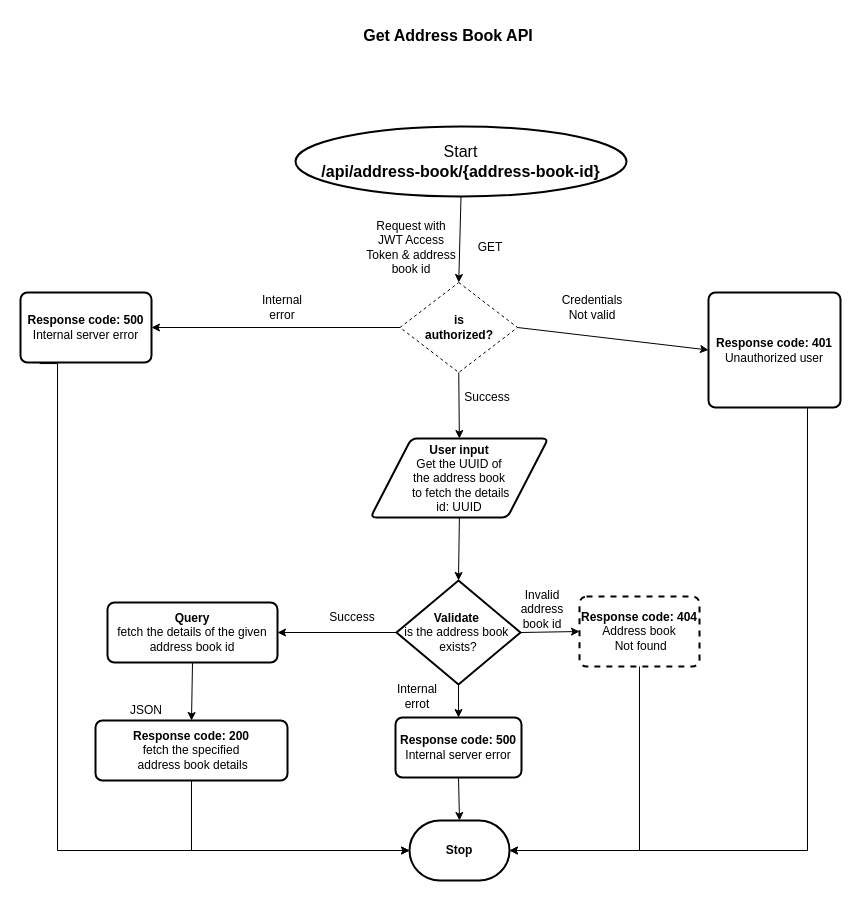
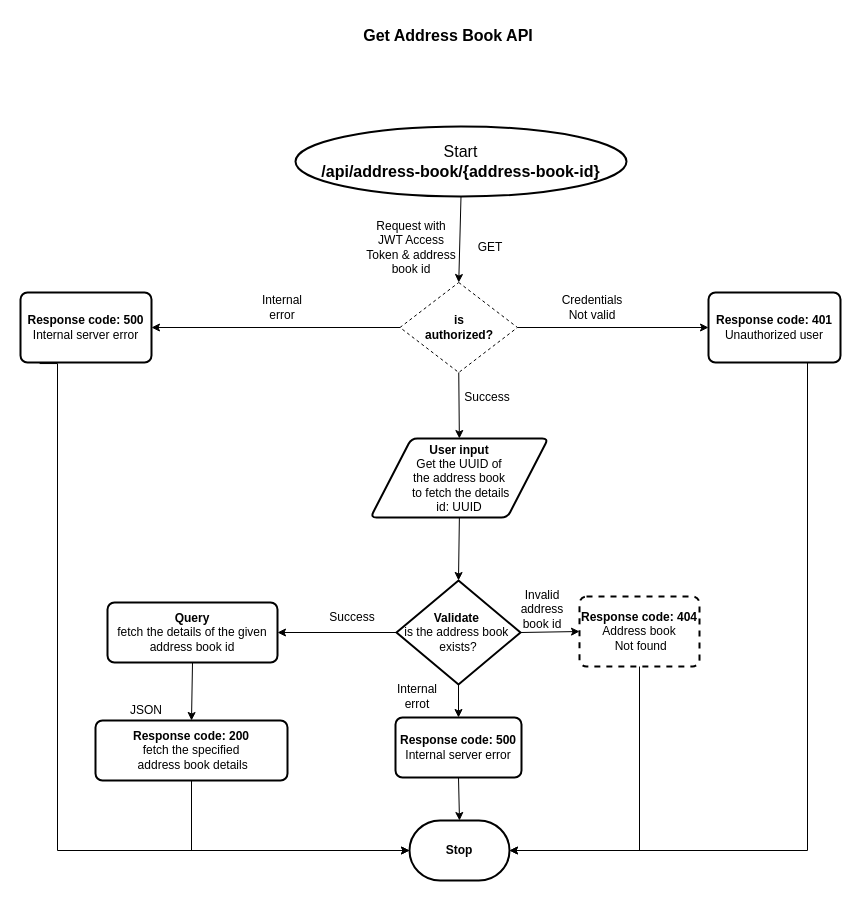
  <mxCell id="0" />
  <mxCell id="1" parent="0" />
  <mxCell id="2" value="Start&lt;br&gt;&lt;b&gt;/api/address-book/{address-book-id}&lt;/b&gt;" style="strokeWidth=2;html=1;shape=mxgraph.flowchart.start_2;whiteSpace=wrap;fontSize=16;" parent="1" vertex="1"><mxGeometry x="295" y="126" width="331" height="70" as="geometry" /></mxCell>
  <mxCell id="3" value="&lt;b&gt;Get Address Book API&lt;/b&gt;" style="text;html=1;strokeColor=none;fillColor=none;align=center;verticalAlign=middle;whiteSpace=wrap;rounded=0;fontSize=16;" parent="1" vertex="1"><mxGeometry x="358" y="20" width="180" height="30" as="geometry" /></mxCell>
  <mxCell id="4" value="&lt;b&gt;is&lt;br&gt;authorized?&lt;/b&gt;" style="rhombus;whiteSpace=wrap;html=1;dashed=1;" vertex="1" parent="1"><mxGeometry x="399.5" y="282" width="117.5" height="90" as="geometry" /></mxCell>
  <mxCell id="5" value="&lt;b&gt;User input&lt;br&gt;&lt;/b&gt;Get the UUID of &lt;br&gt;the address book&lt;br&gt;&amp;nbsp;to fetch the details&lt;br&gt;id: UUID" style="shape=parallelogram;html=1;strokeWidth=2;perimeter=parallelogramPerimeter;whiteSpace=wrap;rounded=1;arcSize=12;size=0.23;" vertex="1" parent="1"><mxGeometry x="370" y="438" width="177.75" height="79" as="geometry" /></mxCell>
- <mxCell id="6" value="&lt;b&gt;Response code: 401&lt;/b&gt;&lt;br&gt;Unauthorized user" style="rounded=1;whiteSpace=wrap;html=1;absoluteArcSize=1;arcSize=14;strokeWidth=2;" vertex="1" parent="1"><mxGeometry x="708" y="292" width="132" height="115" as="geometry" /></mxCell>
+ <mxCell id="6" value="&lt;b&gt;Response code: 401&lt;/b&gt;&lt;br&gt;Unauthorized user" style="rounded=1;whiteSpace=wrap;html=1;absoluteArcSize=1;arcSize=14;strokeWidth=2;" vertex="1" parent="1"><mxGeometry x="708" y="292" width="132" height="70" as="geometry" /></mxCell>
  <mxCell id="7" value="&lt;b&gt;Validate&lt;/b&gt;&amp;nbsp;&lt;br&gt;is the address book&amp;nbsp;&lt;br&gt;exists?" style="strokeWidth=2;html=1;shape=mxgraph.flowchart.decision;whiteSpace=wrap;" vertex="1" parent="1"><mxGeometry x="396" y="580" width="124" height="104" as="geometry" /></mxCell>
  <mxCell id="8" value="&lt;b&gt;Response code: 404&lt;/b&gt;&lt;br&gt;Address book&lt;br&gt;&amp;nbsp;Not found" style="rounded=1;whiteSpace=wrap;html=1;absoluteArcSize=1;arcSize=14;strokeWidth=2;dashed=1;" vertex="1" parent="1"><mxGeometry x="579" y="596" width="120" height="70" as="geometry" /></mxCell>
  <mxCell id="9" value="&lt;b&gt;Query&lt;/b&gt;&lt;br&gt;fetch the details of the given address book id" style="rounded=1;whiteSpace=wrap;html=1;absoluteArcSize=1;arcSize=14;strokeWidth=2;" vertex="1" parent="1"><mxGeometry x="107" y="602" width="170" height="60" as="geometry" /></mxCell>
  <mxCell id="10" value="&lt;span&gt;Response code: 200&lt;br&gt;&lt;span style=&quot;font-weight: 400;&quot;&gt;fetch the specified&lt;br&gt;&amp;nbsp;address book details&lt;/span&gt;&lt;br&gt;&lt;/span&gt;" style="rounded=1;whiteSpace=wrap;html=1;absoluteArcSize=1;arcSize=14;strokeWidth=2;fontStyle=1" vertex="1" parent="1"><mxGeometry x="95" y="720" width="192" height="60" as="geometry" /></mxCell>
  <mxCell id="11" value="JSON" style="text;html=1;strokeColor=none;fillColor=none;align=center;verticalAlign=middle;whiteSpace=wrap;rounded=0;" vertex="1" parent="1"><mxGeometry x="116" y="695" width="60" height="30" as="geometry" /></mxCell>
  <mxCell id="12" value="" style="endArrow=classic;html=1;rounded=0;entryX=0.5;entryY=0;entryDx=0;entryDy=0;exitX=0.5;exitY=1;exitDx=0;exitDy=0;exitPerimeter=0;" edge="1" parent="1" target="4" source="2"><mxGeometry width="50" height="50" relative="1" as="geometry"><mxPoint x="430" y="217" as="sourcePoint" /><mxPoint x="458.25" y="282" as="targetPoint" /></mxGeometry></mxCell>
  <mxCell id="13" value="" style="endArrow=classic;html=1;rounded=0;exitX=0.5;exitY=1;exitDx=0;exitDy=0;entryX=0.5;entryY=0;entryDx=0;entryDy=0;" edge="1" parent="1" source="4" target="5"><mxGeometry width="50" height="50" relative="1" as="geometry"><mxPoint x="392" y="472" as="sourcePoint" /><mxPoint x="442" y="422" as="targetPoint" /></mxGeometry></mxCell>
  <mxCell id="14" value="" style="endArrow=classic;html=1;rounded=0;exitX=0.5;exitY=1;exitDx=0;exitDy=0;entryX=0.5;entryY=0;entryDx=0;entryDy=0;entryPerimeter=0;" edge="1" parent="1" source="5" target="7"><mxGeometry width="50" height="50" relative="1" as="geometry"><mxPoint x="392" y="472" as="sourcePoint" /><mxPoint x="442" y="422" as="targetPoint" /></mxGeometry></mxCell>
  <mxCell id="15" value="" style="endArrow=classic;html=1;rounded=0;exitX=0;exitY=0.5;exitDx=0;exitDy=0;exitPerimeter=0;entryX=1;entryY=0.5;entryDx=0;entryDy=0;" edge="1" parent="1" source="7" target="9"><mxGeometry width="50" height="50" relative="1" as="geometry"><mxPoint x="392" y="472" as="sourcePoint" /><mxPoint x="442" y="422" as="targetPoint" /></mxGeometry></mxCell>
  <mxCell id="16" value="" style="endArrow=classic;html=1;rounded=0;exitX=1;exitY=0.5;exitDx=0;exitDy=0;entryX=0;entryY=0.5;entryDx=0;entryDy=0;" edge="1" parent="1" source="4" target="6"><mxGeometry width="50" height="50" relative="1" as="geometry"><mxPoint x="392" y="472" as="sourcePoint" /><mxPoint x="442" y="422" as="targetPoint" /></mxGeometry></mxCell>
  <mxCell id="17" value="" style="endArrow=classic;html=1;rounded=0;exitX=1;exitY=0.5;exitDx=0;exitDy=0;exitPerimeter=0;entryX=0;entryY=0.5;entryDx=0;entryDy=0;" edge="1" parent="1" source="7" target="8"><mxGeometry width="50" height="50" relative="1" as="geometry"><mxPoint x="392" y="472" as="sourcePoint" /><mxPoint x="442" y="422" as="targetPoint" /></mxGeometry></mxCell>
  <mxCell id="18" value="Credentials&lt;br&gt;Not valid" style="text;html=1;strokeColor=none;fillColor=none;align=center;verticalAlign=middle;whiteSpace=wrap;rounded=0;" vertex="1" parent="1"><mxGeometry x="562" y="292" width="60" height="30" as="geometry" /></mxCell>
  <mxCell id="19" value="Success" style="text;html=1;strokeColor=none;fillColor=none;align=center;verticalAlign=middle;whiteSpace=wrap;rounded=0;" vertex="1" parent="1"><mxGeometry x="457" y="382" width="60" height="30" as="geometry" /></mxCell>
  <mxCell id="20" value="&lt;b&gt;Response code: 500&lt;/b&gt;&lt;br&gt;Internal server error" style="rounded=1;whiteSpace=wrap;html=1;absoluteArcSize=1;arcSize=14;strokeWidth=2;" vertex="1" parent="1"><mxGeometry x="20" y="292" width="131" height="70" as="geometry" /></mxCell>
  <mxCell id="21" value="" style="endArrow=classic;html=1;rounded=0;exitX=0;exitY=0.5;exitDx=0;exitDy=0;entryX=1;entryY=0.5;entryDx=0;entryDy=0;" edge="1" parent="1" source="4" target="20"><mxGeometry width="50" height="50" relative="1" as="geometry"><mxPoint x="582" y="562" as="sourcePoint" /><mxPoint x="632" y="512" as="targetPoint" /></mxGeometry></mxCell>
  <mxCell id="22" value="" style="endArrow=classic;html=1;rounded=0;entryX=0;entryY=0.5;entryDx=0;entryDy=0;entryPerimeter=0;edgeStyle=elbowEdgeStyle;exitX=0.146;exitY=1.015;exitDx=0;exitDy=0;exitPerimeter=0;" edge="1" parent="1" source="20" target="23"><mxGeometry width="50" height="50" relative="1" as="geometry"><mxPoint x="57" y="362" as="sourcePoint" /><mxPoint x="57" y="732" as="targetPoint" /><Array as="points"><mxPoint x="57" y="612" /></Array></mxGeometry></mxCell>
  <mxCell id="23" value="&lt;b&gt;Stop&lt;/b&gt;" style="strokeWidth=2;html=1;shape=mxgraph.flowchart.terminator;whiteSpace=wrap;" vertex="1" parent="1"><mxGeometry x="409" y="820" width="100" height="60" as="geometry" /></mxCell>
  <mxCell id="24" value="" style="endArrow=classic;html=1;rounded=0;exitX=0.5;exitY=1;exitDx=0;exitDy=0;exitPerimeter=0;entryX=0.5;entryY=0;entryDx=0;entryDy=0;entryPerimeter=0;" edge="1" parent="1" source="26" target="23"><mxGeometry width="50" height="50" relative="1" as="geometry"><mxPoint x="582" y="552" as="sourcePoint" /><mxPoint x="632" y="502" as="targetPoint" /></mxGeometry></mxCell>
  <mxCell id="25" value="" style="endArrow=classic;html=1;rounded=0;exitX=0.5;exitY=1;exitDx=0;exitDy=0;exitPerimeter=0;entryX=0.5;entryY=0;entryDx=0;entryDy=0;entryPerimeter=0;" edge="1" parent="1" source="7" target="26"><mxGeometry width="50" height="50" relative="1" as="geometry"><mxPoint x="459" y="681" as="sourcePoint" /><mxPoint x="459" y="820" as="targetPoint" /></mxGeometry></mxCell>
  <mxCell id="26" value="&lt;b&gt;Response code: 500&lt;/b&gt;&lt;br&gt;Internal server error" style="rounded=1;whiteSpace=wrap;html=1;absoluteArcSize=1;arcSize=14;strokeWidth=2;" vertex="1" parent="1"><mxGeometry x="395" y="717" width="126" height="60" as="geometry" /></mxCell>
  <mxCell id="27" value="" style="endArrow=classic;html=1;rounded=0;exitX=0.5;exitY=1;exitDx=0;exitDy=0;entryX=1;entryY=0.5;entryDx=0;entryDy=0;entryPerimeter=0;edgeStyle=orthogonalEdgeStyle;" edge="1" parent="1" source="8" target="23"><mxGeometry width="50" height="50" relative="1" as="geometry"><mxPoint x="582" y="552" as="sourcePoint" /><mxPoint x="632" y="502" as="targetPoint" /></mxGeometry></mxCell>
  <mxCell id="28" value="" style="endArrow=classic;html=1;rounded=0;exitX=0.75;exitY=1;exitDx=0;exitDy=0;entryX=1;entryY=0.5;entryDx=0;entryDy=0;entryPerimeter=0;edgeStyle=orthogonalEdgeStyle;" edge="1" parent="1" source="6" target="23"><mxGeometry width="50" height="50" relative="1" as="geometry"><mxPoint x="572" y="562" as="sourcePoint" /><mxPoint x="622" y="512" as="targetPoint" /></mxGeometry></mxCell>
  <mxCell id="29" value="Success" style="text;html=1;strokeColor=none;fillColor=none;align=center;verticalAlign=middle;whiteSpace=wrap;rounded=0;" vertex="1" parent="1"><mxGeometry x="322" y="602" width="60" height="30" as="geometry" /></mxCell>
  <mxCell id="30" value="Invalid address book id" style="text;html=1;strokeColor=none;fillColor=none;align=center;verticalAlign=middle;whiteSpace=wrap;rounded=0;" vertex="1" parent="1"><mxGeometry x="512" y="594" width="60" height="30" as="geometry" /></mxCell>
  <mxCell id="31" value="Internal error" style="text;html=1;strokeColor=none;fillColor=none;align=center;verticalAlign=middle;whiteSpace=wrap;rounded=0;" vertex="1" parent="1"><mxGeometry x="252" y="292" width="60" height="30" as="geometry" /></mxCell>
  <mxCell id="32" value="Internal errot" style="text;html=1;strokeColor=none;fillColor=none;align=center;verticalAlign=middle;whiteSpace=wrap;rounded=0;" vertex="1" parent="1"><mxGeometry x="387" y="681" width="60" height="30" as="geometry" /></mxCell>
  <mxCell id="33" value="GET" style="text;html=1;strokeColor=none;fillColor=none;align=center;verticalAlign=middle;whiteSpace=wrap;rounded=0;" vertex="1" parent="1"><mxGeometry x="460.25" y="232" width="60" height="30" as="geometry" /></mxCell>
  <mxCell id="34" value="Request with&lt;br&gt;JWT Access Token &amp;amp; address book id" style="text;html=1;strokeColor=none;fillColor=none;align=center;verticalAlign=middle;whiteSpace=wrap;rounded=0;" vertex="1" parent="1"><mxGeometry x="362" y="232" width="98.25" height="30" as="geometry" /></mxCell>
  <mxCell id="35" value="" style="endArrow=classic;html=1;rounded=0;entryX=0;entryY=0.5;entryDx=0;entryDy=0;entryPerimeter=0;exitX=0.5;exitY=1;exitDx=0;exitDy=0;edgeStyle=orthogonalEdgeStyle;" edge="1" parent="1" source="10" target="23"><mxGeometry width="50" height="50" relative="1" as="geometry"><mxPoint x="192" y="822" as="sourcePoint" /><mxPoint x="352" y="602" as="targetPoint" /></mxGeometry></mxCell>
  <mxCell id="36" value="" style="endArrow=classic;html=1;rounded=0;exitX=0.5;exitY=1;exitDx=0;exitDy=0;entryX=0.5;entryY=0;entryDx=0;entryDy=0;" edge="1" parent="1" source="9" target="10"><mxGeometry width="50" height="50" relative="1" as="geometry"><mxPoint x="312" y="652" as="sourcePoint" /><mxPoint x="362" y="602" as="targetPoint" /></mxGeometry></mxCell>
